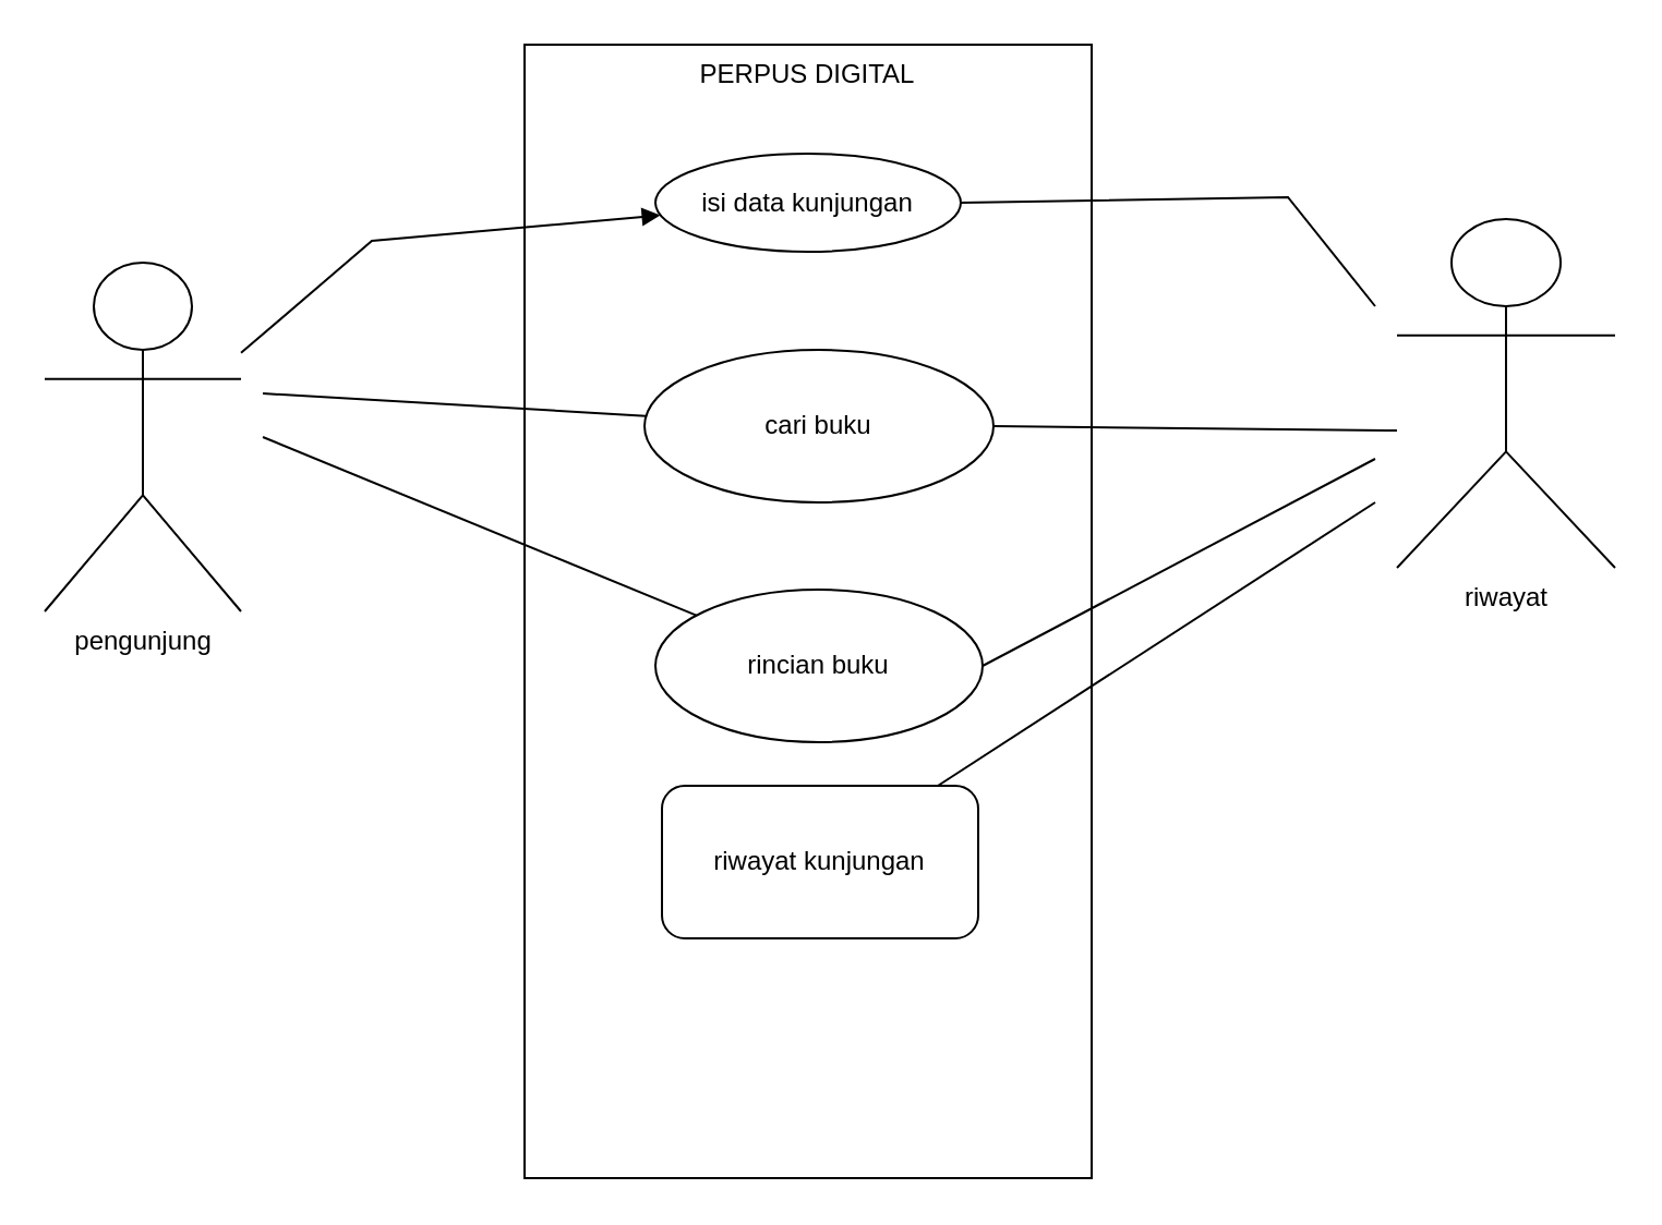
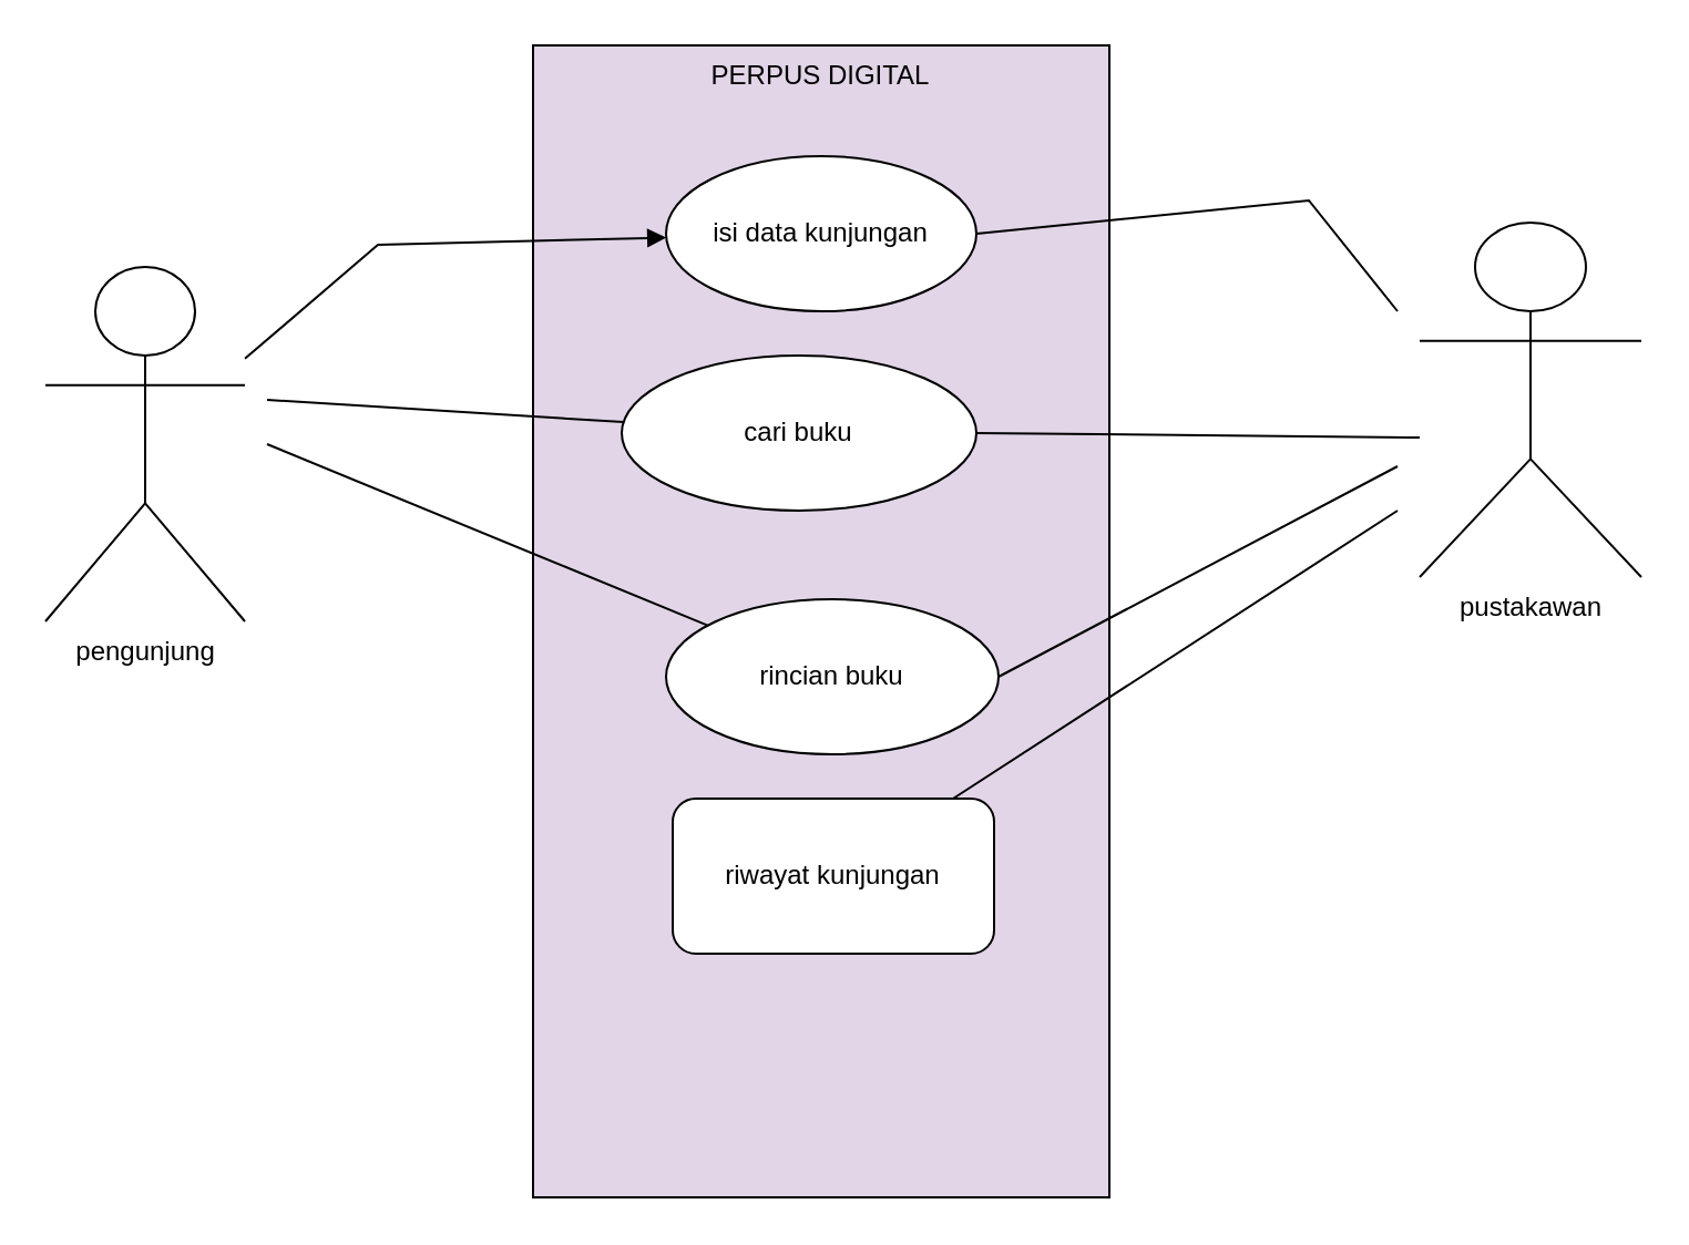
  <mxCell id="0" />
  <mxCell id="1" parent="0" />
- <mxCell id="2" value="PERPUS DIGITAL" style="rounded=0;whiteSpace=wrap;html=1;verticalAlign=top;" vertex="1" parent="1"><mxGeometry x="240" y="20" width="260" height="520" as="geometry" /></mxCell>
- <mxCell id="3" value="isi data kunjungan" style="ellipse;whiteSpace=wrap;html=1;" vertex="1" parent="1"><mxGeometry x="300" y="70" width="140" height="45" as="geometry" /></mxCell>
- <mxCell id="4" value="cari buku" style="ellipse;whiteSpace=wrap;html=1;" vertex="1" parent="1"><mxGeometry x="295" y="160" width="160" height="70" as="geometry" /></mxCell>
+ <mxCell id="2" value="PERPUS DIGITAL" style="rounded=0;whiteSpace=wrap;html=1;verticalAlign=top;fillColor=#e1d5e7;" vertex="1" parent="1"><mxGeometry x="240" y="20" width="260" height="520" as="geometry" /></mxCell>
+ <mxCell id="3" value="isi data kunjungan" style="ellipse;whiteSpace=wrap;html=1;" vertex="1" parent="1"><mxGeometry x="300" y="70" width="140" height="70" as="geometry" /></mxCell>
+ <mxCell id="4" value="cari buku" style="ellipse;whiteSpace=wrap;html=1;" vertex="1" parent="1"><mxGeometry x="280" y="160" width="160" height="70" as="geometry" /></mxCell>
  <mxCell id="5" value="rincian buku" style="ellipse;whiteSpace=wrap;html=1;" vertex="1" parent="1"><mxGeometry x="300" y="270" width="150" height="70" as="geometry" /></mxCell>
  <mxCell id="6" value="riwayat kunjungan" style="whiteSpace=wrap;html=1;rounded=1;" vertex="1" parent="1"><mxGeometry x="303" y="360" width="145" height="70" as="geometry" /></mxCell>
  <mxCell id="7" value="pengunjung" style="shape=umlActor;verticalLabelPosition=bottom;verticalAlign=top;html=1;outlineConnect=0;" vertex="1" parent="1"><mxGeometry x="20" y="120" width="90" height="160" as="geometry" /></mxCell>
- <mxCell id="8" value="riwayat" style="shape=umlActor;verticalLabelPosition=bottom;verticalAlign=top;html=1;outlineConnect=0;" vertex="1" parent="1"><mxGeometry x="640" y="100" width="100" height="160" as="geometry" /></mxCell>
+ <mxCell id="8" value="pustakawan" style="shape=umlActor;verticalLabelPosition=bottom;verticalAlign=top;html=1;outlineConnect=0;" vertex="1" parent="1"><mxGeometry x="640" y="100" width="100" height="160" as="geometry" /></mxCell>
  <mxCell id="9" value="" style="endArrow=block;html=1;rounded=0;" edge="1" parent="1" source="7" target="3"><mxGeometry width="50" height="50" relative="1" as="geometry"><mxPoint x="130" y="170" as="sourcePoint" /><mxPoint x="200" y="120" as="targetPoint" /><Array as="points"><mxPoint x="170" y="110" /></Array></mxGeometry></mxCell>
  <mxCell id="10" value="" style="endArrow=none;html=1;rounded=0;" edge="1" parent="1" target="4"><mxGeometry width="50" height="50" relative="1" as="geometry"><mxPoint x="120" y="180" as="sourcePoint" /><mxPoint x="220" y="220" as="targetPoint" /></mxGeometry></mxCell>
  <mxCell id="11" value="" style="endArrow=none;html=1;rounded=0;" edge="1" parent="1" target="5"><mxGeometry width="50" height="50" relative="1" as="geometry"><mxPoint x="120" y="200" as="sourcePoint" /><mxPoint x="240" y="260" as="targetPoint" /></mxGeometry></mxCell>
  <mxCell id="12" value="" style="endArrow=none;html=1;rounded=0;exitX=1;exitY=0.5;exitDx=0;exitDy=0;" edge="1" parent="1" source="4"><mxGeometry width="50" height="50" relative="1" as="geometry"><mxPoint x="560" y="250" as="sourcePoint" /><mxPoint x="640" y="197" as="targetPoint" /></mxGeometry></mxCell>
  <mxCell id="13" value="" style="endArrow=none;html=1;rounded=0;exitX=1;exitY=0.5;exitDx=0;exitDy=0;" edge="1" parent="1" source="3"><mxGeometry width="50" height="50" relative="1" as="geometry"><mxPoint x="520" y="170" as="sourcePoint" /><mxPoint x="630" y="140" as="targetPoint" /><Array as="points"><mxPoint x="590" y="90" /></Array></mxGeometry></mxCell>
  <mxCell id="14" value="" style="endArrow=none;html=1;rounded=0;exitX=1;exitY=0.5;exitDx=0;exitDy=0;" edge="1" parent="1" source="5"><mxGeometry width="50" height="50" relative="1" as="geometry"><mxPoint x="530" y="300" as="sourcePoint" /><mxPoint x="630" y="210" as="targetPoint" /></mxGeometry></mxCell>
  <mxCell id="15" value="" style="endArrow=none;html=1;rounded=0;" edge="1" parent="1" source="6"><mxGeometry width="50" height="50" relative="1" as="geometry"><mxPoint x="530" y="380" as="sourcePoint" /><mxPoint x="630" y="230" as="targetPoint" /></mxGeometry></mxCell>
